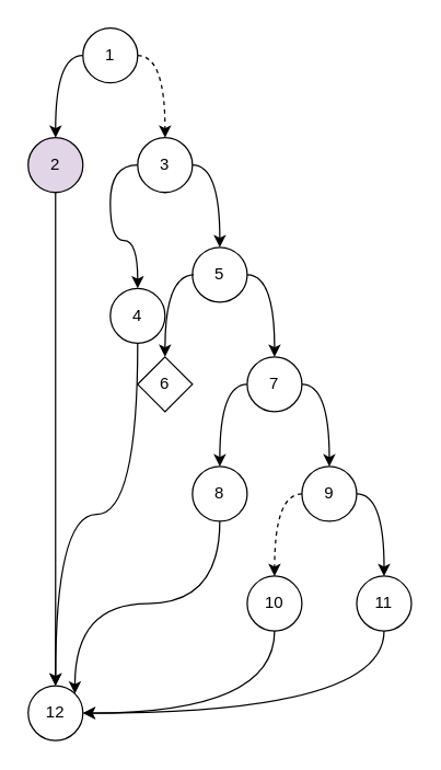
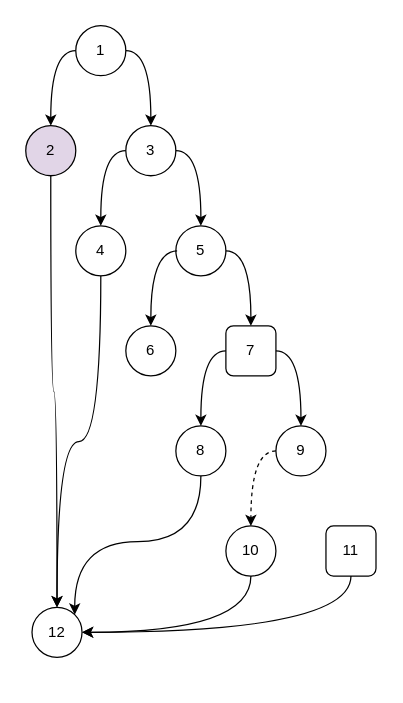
  <mxCell id="0" />
  <mxCell id="1" parent="0" />
- <mxCell id="2" style="edgeStyle=orthogonalEdgeStyle;rounded=0;orthogonalLoop=1;jettySize=auto;html=1;entryX=0.5;entryY=0;entryDx=0;entryDy=0;exitX=1;exitY=0.5;exitDx=0;exitDy=0;curved=1;dashed=1;" edge="1" parent="1" source="3" target="5"><mxGeometry relative="1" as="geometry" /></mxCell>
+ <mxCell id="2" style="edgeStyle=orthogonalEdgeStyle;rounded=0;orthogonalLoop=1;jettySize=auto;html=1;entryX=0.5;entryY=0;entryDx=0;entryDy=0;exitX=1;exitY=0.5;exitDx=0;exitDy=0;curved=1;" edge="1" parent="1" source="3" target="5"><mxGeometry relative="1" as="geometry" /></mxCell>
  <mxCell id="3" value="1" style="ellipse;whiteSpace=wrap;html=1;aspect=fixed;" vertex="1" parent="1"><mxGeometry x="60" y="20" width="40" height="40" as="geometry" /></mxCell>
  <mxCell id="4" value="2" style="ellipse;whiteSpace=wrap;html=1;aspect=fixed;fillColor=#e1d5e7;" vertex="1" parent="1"><mxGeometry x="20" y="100" width="40" height="40" as="geometry" /></mxCell>
  <mxCell id="5" value="3" style="ellipse;whiteSpace=wrap;html=1;aspect=fixed;" vertex="1" parent="1"><mxGeometry x="100" y="100" width="40" height="40" as="geometry" /></mxCell>
- <mxCell id="6" value="4" style="ellipse;whiteSpace=wrap;html=1;aspect=fixed;" vertex="1" parent="1"><mxGeometry x="80" y="210" width="40" height="40" as="geometry" /></mxCell>
+ <mxCell id="6" value="4" style="ellipse;whiteSpace=wrap;html=1;aspect=fixed;" vertex="1" parent="1"><mxGeometry x="60" y="180" width="40" height="40" as="geometry" /></mxCell>
  <mxCell id="7" value="5" style="ellipse;whiteSpace=wrap;html=1;aspect=fixed;" vertex="1" parent="1"><mxGeometry x="140" y="180" width="40" height="40" as="geometry" /></mxCell>
- <mxCell id="8" value="6" style="rhombus;whiteSpace=wrap;html=1;aspect=fixed;" vertex="1" parent="1"><mxGeometry x="100" y="260" width="40" height="40" as="geometry" /></mxCell>
- <mxCell id="9" value="7" style="ellipse;whiteSpace=wrap;html=1;aspect=fixed;" vertex="1" parent="1"><mxGeometry x="180" y="260" width="40" height="40" as="geometry" /></mxCell>
+ <mxCell id="8" value="6" style="ellipse;whiteSpace=wrap;html=1;aspect=fixed;" vertex="1" parent="1"><mxGeometry x="100" y="260" width="40" height="40" as="geometry" /></mxCell>
+ <mxCell id="9" value="7" style="whiteSpace=wrap;html=1;aspect=fixed;rounded=1;" vertex="1" parent="1"><mxGeometry x="180" y="260" width="40" height="40" as="geometry" /></mxCell>
  <mxCell id="10" value="8" style="ellipse;whiteSpace=wrap;html=1;aspect=fixed;" vertex="1" parent="1"><mxGeometry x="140" y="340" width="40" height="40" as="geometry" /></mxCell>
  <mxCell id="11" value="9" style="ellipse;whiteSpace=wrap;html=1;aspect=fixed;" vertex="1" parent="1"><mxGeometry x="220" y="340" width="40" height="40" as="geometry" /></mxCell>
  <mxCell id="12" value="10" style="ellipse;whiteSpace=wrap;html=1;aspect=fixed;" vertex="1" parent="1"><mxGeometry x="180" y="420" width="40" height="40" as="geometry" /></mxCell>
- <mxCell id="13" value="11" style="ellipse;whiteSpace=wrap;html=1;aspect=fixed;" vertex="1" parent="1"><mxGeometry x="260" y="420" width="40" height="40" as="geometry" /></mxCell>
+ <mxCell id="13" value="11" style="whiteSpace=wrap;html=1;aspect=fixed;rounded=1;" vertex="1" parent="1"><mxGeometry x="260" y="420" width="40" height="40" as="geometry" /></mxCell>
  <mxCell id="14" style="edgeStyle=orthogonalEdgeStyle;rounded=0;orthogonalLoop=1;jettySize=auto;html=1;entryX=0.5;entryY=0;entryDx=0;entryDy=0;exitX=0;exitY=0.5;exitDx=0;exitDy=0;curved=1;" edge="1" parent="1" source="3" target="4"><mxGeometry relative="1" as="geometry"><mxPoint x="110" y="50" as="sourcePoint" /><mxPoint x="130" y="110" as="targetPoint" /></mxGeometry></mxCell>
  <mxCell id="15" style="edgeStyle=orthogonalEdgeStyle;rounded=0;orthogonalLoop=1;jettySize=auto;html=1;entryX=0.5;entryY=0;entryDx=0;entryDy=0;curved=1;exitX=1;exitY=0.5;exitDx=0;exitDy=0;" edge="1" parent="1" source="5" target="7"><mxGeometry relative="1" as="geometry"><mxPoint x="200" y="90" as="sourcePoint" /><mxPoint x="140" y="120" as="targetPoint" /></mxGeometry></mxCell>
  <mxCell id="16" style="edgeStyle=orthogonalEdgeStyle;rounded=0;orthogonalLoop=1;jettySize=auto;html=1;entryX=0.5;entryY=0;entryDx=0;entryDy=0;exitX=0;exitY=0.5;exitDx=0;exitDy=0;curved=1;" edge="1" parent="1" source="5" target="6"><mxGeometry relative="1" as="geometry"><mxPoint x="130" y="70" as="sourcePoint" /><mxPoint x="150" y="130" as="targetPoint" /></mxGeometry></mxCell>
  <mxCell id="17" style="edgeStyle=orthogonalEdgeStyle;rounded=0;orthogonalLoop=1;jettySize=auto;html=1;curved=1;exitX=1;exitY=0.5;exitDx=0;exitDy=0;entryX=0.5;entryY=0;entryDx=0;entryDy=0;" edge="1" parent="1" source="7" target="9"><mxGeometry relative="1" as="geometry"><mxPoint x="220" y="201" as="sourcePoint" /><mxPoint x="240" y="260" as="targetPoint" /></mxGeometry></mxCell>
  <mxCell id="18" style="edgeStyle=orthogonalEdgeStyle;rounded=0;orthogonalLoop=1;jettySize=auto;html=1;entryX=0.5;entryY=0;entryDx=0;entryDy=0;curved=1;" edge="1" parent="1" target="8"><mxGeometry relative="1" as="geometry"><mxPoint x="141" y="200" as="sourcePoint" /><mxPoint x="120" y="260" as="targetPoint" /></mxGeometry></mxCell>
  <mxCell id="19" style="edgeStyle=orthogonalEdgeStyle;rounded=0;orthogonalLoop=1;jettySize=auto;html=1;entryX=0.5;entryY=0;entryDx=0;entryDy=0;exitX=0;exitY=0.5;exitDx=0;exitDy=0;curved=1;" edge="1" parent="1" source="9" target="10"><mxGeometry relative="1" as="geometry"><mxPoint x="120" y="140" as="sourcePoint" /><mxPoint x="100" y="200" as="targetPoint" /></mxGeometry></mxCell>
  <mxCell id="20" style="edgeStyle=orthogonalEdgeStyle;rounded=0;orthogonalLoop=1;jettySize=auto;html=1;entryX=0.5;entryY=0;entryDx=0;entryDy=0;exitX=1;exitY=0.5;exitDx=0;exitDy=0;curved=1;" edge="1" parent="1" source="9" target="11"><mxGeometry relative="1" as="geometry"><mxPoint x="130" y="150" as="sourcePoint" /><mxPoint x="110" y="210" as="targetPoint" /></mxGeometry></mxCell>
- <mxCell id="21" style="edgeStyle=orthogonalEdgeStyle;rounded=0;orthogonalLoop=1;jettySize=auto;html=1;entryX=0.5;entryY=0;entryDx=0;entryDy=0;exitX=1;exitY=0.5;exitDx=0;exitDy=0;curved=1;" edge="1" parent="1" source="11" target="13"><mxGeometry relative="1" as="geometry"><mxPoint x="230" y="290" as="sourcePoint" /><mxPoint x="250" y="350" as="targetPoint" /></mxGeometry></mxCell>
  <mxCell id="22" style="edgeStyle=orthogonalEdgeStyle;rounded=0;orthogonalLoop=1;jettySize=auto;html=1;entryX=0.5;entryY=0;entryDx=0;entryDy=0;exitX=0;exitY=0.5;exitDx=0;exitDy=0;curved=1;dashed=1;" edge="1" parent="1" source="11" target="12"><mxGeometry relative="1" as="geometry"><mxPoint x="240" y="300" as="sourcePoint" /><mxPoint x="260" y="360" as="targetPoint" /></mxGeometry></mxCell>
- <mxCell id="23" value="12" style="ellipse;whiteSpace=wrap;html=1;aspect=fixed;" vertex="1" parent="1"><mxGeometry x="20" y="500" width="40" height="40" as="geometry" /></mxCell>
+ <mxCell id="23" value="12" style="ellipse;whiteSpace=wrap;html=1;aspect=fixed;" vertex="1" parent="1"><mxGeometry x="25" y="485" width="40" height="40" as="geometry" /></mxCell>
  <mxCell id="24" style="edgeStyle=orthogonalEdgeStyle;rounded=0;orthogonalLoop=1;jettySize=auto;html=1;entryX=0.5;entryY=0;entryDx=0;entryDy=0;exitX=0.5;exitY=1;exitDx=0;exitDy=0;curved=1;" edge="1" parent="1" source="4" target="23"><mxGeometry relative="1" as="geometry"><mxPoint x="230" y="370" as="sourcePoint" /><mxPoint x="210" y="430" as="targetPoint" /></mxGeometry></mxCell>
  <mxCell id="25" style="edgeStyle=orthogonalEdgeStyle;rounded=0;orthogonalLoop=1;jettySize=auto;html=1;entryX=0.5;entryY=0;entryDx=0;entryDy=0;exitX=0.5;exitY=1;exitDx=0;exitDy=0;curved=1;" edge="1" parent="1" source="6" target="23"><mxGeometry relative="1" as="geometry"><mxPoint x="240" y="380" as="sourcePoint" /><mxPoint x="220" y="440" as="targetPoint" /></mxGeometry></mxCell>
  <mxCell id="26" style="edgeStyle=orthogonalEdgeStyle;rounded=0;orthogonalLoop=1;jettySize=auto;html=1;entryX=1;entryY=0;entryDx=0;entryDy=0;exitX=0.5;exitY=1;exitDx=0;exitDy=0;curved=1;" edge="1" parent="1" source="10" target="23"><mxGeometry relative="1" as="geometry"><mxPoint x="260" y="400" as="sourcePoint" /><mxPoint x="240" y="460" as="targetPoint" /></mxGeometry></mxCell>
  <mxCell id="27" style="edgeStyle=orthogonalEdgeStyle;rounded=0;orthogonalLoop=1;jettySize=auto;html=1;entryX=1;entryY=0.5;entryDx=0;entryDy=0;exitX=0.5;exitY=1;exitDx=0;exitDy=0;curved=1;" edge="1" parent="1" source="12" target="23"><mxGeometry relative="1" as="geometry"><mxPoint x="270" y="410" as="sourcePoint" /><mxPoint x="250" y="470" as="targetPoint" /></mxGeometry></mxCell>
  <mxCell id="28" style="edgeStyle=orthogonalEdgeStyle;rounded=0;orthogonalLoop=1;jettySize=auto;html=1;entryX=1;entryY=0.5;entryDx=0;entryDy=0;exitX=0.5;exitY=1;exitDx=0;exitDy=0;curved=1;" edge="1" parent="1" source="13" target="23"><mxGeometry relative="1" as="geometry"><mxPoint x="280" y="420" as="sourcePoint" /><mxPoint x="260" y="480" as="targetPoint" /></mxGeometry></mxCell>
